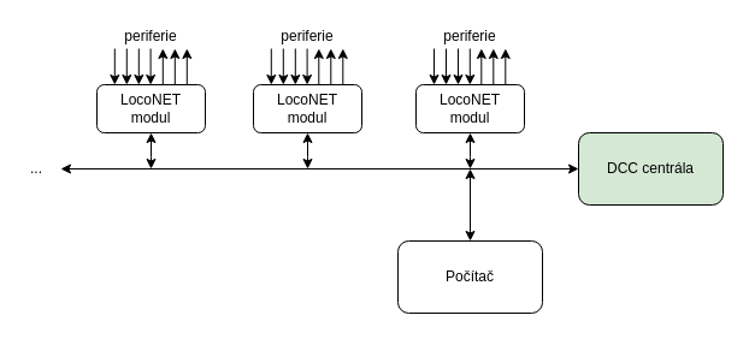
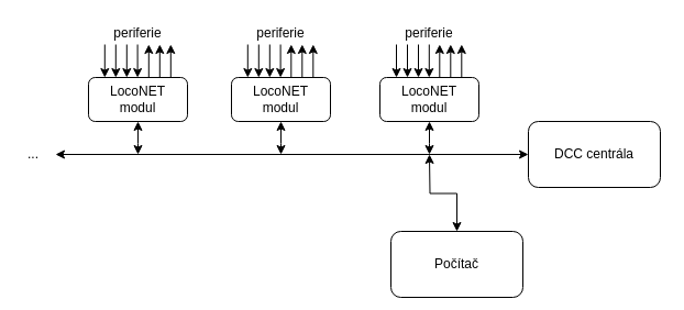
  <mxCell id="0" />
  <mxCell id="1" parent="0" />
  <mxCell id="2" style="edgeStyle=orthogonalEdgeStyle;rounded=0;orthogonalLoop=1;jettySize=auto;html=1;startArrow=classic;startFill=1;endArrow=classic;endFill=1;" edge="1" parent="1" source="3"><mxGeometry relative="1" as="geometry"><mxPoint x="50" y="140" as="targetPoint" /></mxGeometry></mxCell>
- <mxCell id="3" value="DCC centrála" style="rounded=1;whiteSpace=wrap;html=1;fillColor=#d5e8d4;" vertex="1" parent="1"><mxGeometry x="480" y="110" width="120" height="60" as="geometry" /></mxCell>
+ <mxCell id="3" value="DCC centrála" style="rounded=1;whiteSpace=wrap;html=1;" vertex="1" parent="1"><mxGeometry x="480" y="110" width="120" height="60" as="geometry" /></mxCell>
  <mxCell id="4" style="edgeStyle=orthogonalEdgeStyle;rounded=0;orthogonalLoop=1;jettySize=auto;html=1;startArrow=classic;startFill=1;endArrow=classic;endFill=1;" edge="1" parent="1" source="5"><mxGeometry relative="1" as="geometry"><mxPoint x="390" y="140" as="targetPoint" /></mxGeometry></mxCell>
  <mxCell id="5" value="LocoNET&lt;br&gt;modul" style="rounded=1;whiteSpace=wrap;html=1;" vertex="1" parent="1"><mxGeometry x="345" y="70" width="90" height="40" as="geometry" /></mxCell>
  <mxCell id="6" style="edgeStyle=orthogonalEdgeStyle;rounded=0;orthogonalLoop=1;jettySize=auto;html=1;startArrow=classic;startFill=1;endArrow=classic;endFill=1;" edge="1" parent="1" source="7"><mxGeometry relative="1" as="geometry"><mxPoint x="255" y="140" as="targetPoint" /></mxGeometry></mxCell>
  <mxCell id="7" value="LocoNET&lt;br&gt;modul" style="rounded=1;whiteSpace=wrap;html=1;" vertex="1" parent="1"><mxGeometry x="210" y="70" width="90" height="40" as="geometry" /></mxCell>
  <mxCell id="8" style="edgeStyle=orthogonalEdgeStyle;rounded=0;orthogonalLoop=1;jettySize=auto;html=1;startArrow=classic;startFill=1;endArrow=classic;endFill=1;" edge="1" parent="1" source="9"><mxGeometry relative="1" as="geometry"><mxPoint x="125" y="140" as="targetPoint" /></mxGeometry></mxCell>
  <mxCell id="9" value="LocoNET&lt;br&gt;modul" style="rounded=1;whiteSpace=wrap;html=1;" vertex="1" parent="1"><mxGeometry x="80" y="70" width="90" height="40" as="geometry" /></mxCell>
  <mxCell id="10" value="..." style="text;html=1;strokeColor=none;fillColor=none;align=center;verticalAlign=middle;whiteSpace=wrap;rounded=0;" vertex="1" parent="1"><mxGeometry x="20" y="130" width="20" height="20" as="geometry" /></mxCell>
  <mxCell id="11" value="" style="endArrow=classic;html=1;entryX=0.389;entryY=0;entryDx=0;entryDy=0;entryPerimeter=0;" edge="1" parent="1" target="5"><mxGeometry width="50" height="50" relative="1" as="geometry"><mxPoint x="380" y="40" as="sourcePoint" /><mxPoint x="380" y="60" as="targetPoint" /></mxGeometry></mxCell>
  <mxCell id="12" value="" style="endArrow=classic;html=1;entryX=0.389;entryY=0;entryDx=0;entryDy=0;entryPerimeter=0;" edge="1" parent="1"><mxGeometry width="50" height="50" relative="1" as="geometry"><mxPoint x="389.8" y="40" as="sourcePoint" /><mxPoint x="389.81" y="70" as="targetPoint" /></mxGeometry></mxCell>
  <mxCell id="13" value="" style="endArrow=classic;html=1;entryX=0.389;entryY=0;entryDx=0;entryDy=0;entryPerimeter=0;" edge="1" parent="1"><mxGeometry width="50" height="50" relative="1" as="geometry"><mxPoint x="370" y="40" as="sourcePoint" /><mxPoint x="370.01" y="70" as="targetPoint" /></mxGeometry></mxCell>
  <mxCell id="14" value="" style="endArrow=classic;html=1;entryX=0.389;entryY=0;entryDx=0;entryDy=0;entryPerimeter=0;" edge="1" parent="1"><mxGeometry width="50" height="50" relative="1" as="geometry"><mxPoint x="360" y="40" as="sourcePoint" /><mxPoint x="360.01" y="70" as="targetPoint" /></mxGeometry></mxCell>
  <mxCell id="15" value="" style="endArrow=classic;html=1;entryX=0.389;entryY=0;entryDx=0;entryDy=0;entryPerimeter=0;" edge="1" parent="1"><mxGeometry width="50" height="50" relative="1" as="geometry"><mxPoint x="244.8" y="40" as="sourcePoint" /><mxPoint x="244.81" y="70" as="targetPoint" /></mxGeometry></mxCell>
  <mxCell id="16" value="" style="endArrow=classic;html=1;entryX=0.389;entryY=0;entryDx=0;entryDy=0;entryPerimeter=0;" edge="1" parent="1"><mxGeometry width="50" height="50" relative="1" as="geometry"><mxPoint x="254.6" y="40" as="sourcePoint" /><mxPoint x="254.61" y="70" as="targetPoint" /></mxGeometry></mxCell>
  <mxCell id="17" value="" style="endArrow=classic;html=1;entryX=0.389;entryY=0;entryDx=0;entryDy=0;entryPerimeter=0;" edge="1" parent="1"><mxGeometry width="50" height="50" relative="1" as="geometry"><mxPoint x="234.8" y="40" as="sourcePoint" /><mxPoint x="234.81" y="70" as="targetPoint" /></mxGeometry></mxCell>
  <mxCell id="18" value="" style="endArrow=classic;html=1;entryX=0.389;entryY=0;entryDx=0;entryDy=0;entryPerimeter=0;" edge="1" parent="1"><mxGeometry width="50" height="50" relative="1" as="geometry"><mxPoint x="224.8" y="40" as="sourcePoint" /><mxPoint x="224.81" y="70" as="targetPoint" /></mxGeometry></mxCell>
  <mxCell id="19" value="" style="endArrow=classic;html=1;entryX=0.389;entryY=0;entryDx=0;entryDy=0;entryPerimeter=0;" edge="1" parent="1"><mxGeometry width="50" height="50" relative="1" as="geometry"><mxPoint x="114.8" y="40" as="sourcePoint" /><mxPoint x="114.81" y="70" as="targetPoint" /></mxGeometry></mxCell>
  <mxCell id="20" value="" style="endArrow=classic;html=1;entryX=0.389;entryY=0;entryDx=0;entryDy=0;entryPerimeter=0;" edge="1" parent="1"><mxGeometry width="50" height="50" relative="1" as="geometry"><mxPoint x="124.6" y="40" as="sourcePoint" /><mxPoint x="124.61" y="70" as="targetPoint" /></mxGeometry></mxCell>
  <mxCell id="21" value="" style="endArrow=none;html=1;startArrow=classic;startFill=1;endFill=0;" edge="1" parent="1"><mxGeometry width="50" height="50" relative="1" as="geometry"><mxPoint x="134.8" y="40" as="sourcePoint" /><mxPoint x="134.8" y="70" as="targetPoint" /></mxGeometry></mxCell>
  <mxCell id="22" value="" style="endArrow=none;html=1;startArrow=classic;startFill=1;endFill=0;" edge="1" parent="1"><mxGeometry width="50" height="50" relative="1" as="geometry"><mxPoint x="144.8" y="40" as="sourcePoint" /><mxPoint x="144.8" y="70" as="targetPoint" /></mxGeometry></mxCell>
  <mxCell id="23" value="" style="endArrow=none;html=1;startArrow=classic;startFill=1;endFill=0;" edge="1" parent="1"><mxGeometry width="50" height="50" relative="1" as="geometry"><mxPoint x="154.8" y="40" as="sourcePoint" /><mxPoint x="154.8" y="70" as="targetPoint" /></mxGeometry></mxCell>
  <mxCell id="24" value="" style="endArrow=classic;html=1;entryX=0.389;entryY=0;entryDx=0;entryDy=0;entryPerimeter=0;" edge="1" parent="1"><mxGeometry width="50" height="50" relative="1" as="geometry"><mxPoint x="104.8" y="40" as="sourcePoint" /><mxPoint x="104.81" y="70" as="targetPoint" /></mxGeometry></mxCell>
  <mxCell id="25" value="" style="endArrow=classic;html=1;entryX=0.389;entryY=0;entryDx=0;entryDy=0;entryPerimeter=0;" edge="1" parent="1"><mxGeometry width="50" height="50" relative="1" as="geometry"><mxPoint x="94.8" y="40" as="sourcePoint" /><mxPoint x="94.81" y="70" as="targetPoint" /></mxGeometry></mxCell>
  <mxCell id="26" value="periferie" style="text;html=1;strokeColor=none;fillColor=none;align=center;verticalAlign=middle;whiteSpace=wrap;rounded=0;" vertex="1" parent="1"><mxGeometry x="360" y="20" width="60" height="20" as="geometry" /></mxCell>
  <mxCell id="27" value="periferie" style="text;html=1;strokeColor=none;fillColor=none;align=center;verticalAlign=middle;whiteSpace=wrap;rounded=0;" vertex="1" parent="1"><mxGeometry x="225" y="20" width="60" height="20" as="geometry" /></mxCell>
  <mxCell id="28" value="periferie" style="text;html=1;strokeColor=none;fillColor=none;align=center;verticalAlign=middle;whiteSpace=wrap;rounded=0;" vertex="1" parent="1"><mxGeometry x="95" y="20" width="60" height="20" as="geometry" /></mxCell>
  <mxCell id="29" value="" style="endArrow=none;html=1;startArrow=classic;startFill=1;endFill=0;" edge="1" parent="1"><mxGeometry width="50" height="50" relative="1" as="geometry"><mxPoint x="264.31" y="40" as="sourcePoint" /><mxPoint x="264.31" y="70" as="targetPoint" /></mxGeometry></mxCell>
  <mxCell id="30" value="" style="endArrow=none;html=1;startArrow=classic;startFill=1;endFill=0;" edge="1" parent="1"><mxGeometry width="50" height="50" relative="1" as="geometry"><mxPoint x="274.31" y="40" as="sourcePoint" /><mxPoint x="274.31" y="70" as="targetPoint" /></mxGeometry></mxCell>
  <mxCell id="31" value="" style="endArrow=none;html=1;startArrow=classic;startFill=1;endFill=0;" edge="1" parent="1"><mxGeometry width="50" height="50" relative="1" as="geometry"><mxPoint x="284.31" y="40" as="sourcePoint" /><mxPoint x="284.31" y="70" as="targetPoint" /></mxGeometry></mxCell>
  <mxCell id="32" value="" style="endArrow=none;html=1;startArrow=classic;startFill=1;endFill=0;" edge="1" parent="1"><mxGeometry width="50" height="50" relative="1" as="geometry"><mxPoint x="399.31" y="40" as="sourcePoint" /><mxPoint x="399.31" y="70" as="targetPoint" /></mxGeometry></mxCell>
  <mxCell id="33" value="" style="endArrow=none;html=1;startArrow=classic;startFill=1;endFill=0;" edge="1" parent="1"><mxGeometry width="50" height="50" relative="1" as="geometry"><mxPoint x="409.31" y="40" as="sourcePoint" /><mxPoint x="409.31" y="70" as="targetPoint" /></mxGeometry></mxCell>
  <mxCell id="34" value="" style="endArrow=none;html=1;startArrow=classic;startFill=1;endFill=0;" edge="1" parent="1"><mxGeometry width="50" height="50" relative="1" as="geometry"><mxPoint x="419.31" y="40" as="sourcePoint" /><mxPoint x="419.31" y="70" as="targetPoint" /></mxGeometry></mxCell>
  <mxCell id="35" style="edgeStyle=orthogonalEdgeStyle;rounded=0;orthogonalLoop=1;jettySize=auto;html=1;startArrow=classic;startFill=1;endArrow=classic;endFill=1;" edge="1" parent="1" source="36"><mxGeometry relative="1" as="geometry"><mxPoint x="390" y="140" as="targetPoint" /></mxGeometry></mxCell>
- <mxCell id="36" value="Počítač" style="rounded=1;whiteSpace=wrap;html=1;" vertex="1" parent="1"><mxGeometry x="330" y="200" width="120" height="60" as="geometry" /></mxCell>
+ <mxCell id="36" value="Počítač" style="rounded=1;whiteSpace=wrap;html=1;" vertex="1" parent="1"><mxGeometry x="355" y="210" width="120" height="60" as="geometry" /></mxCell>
